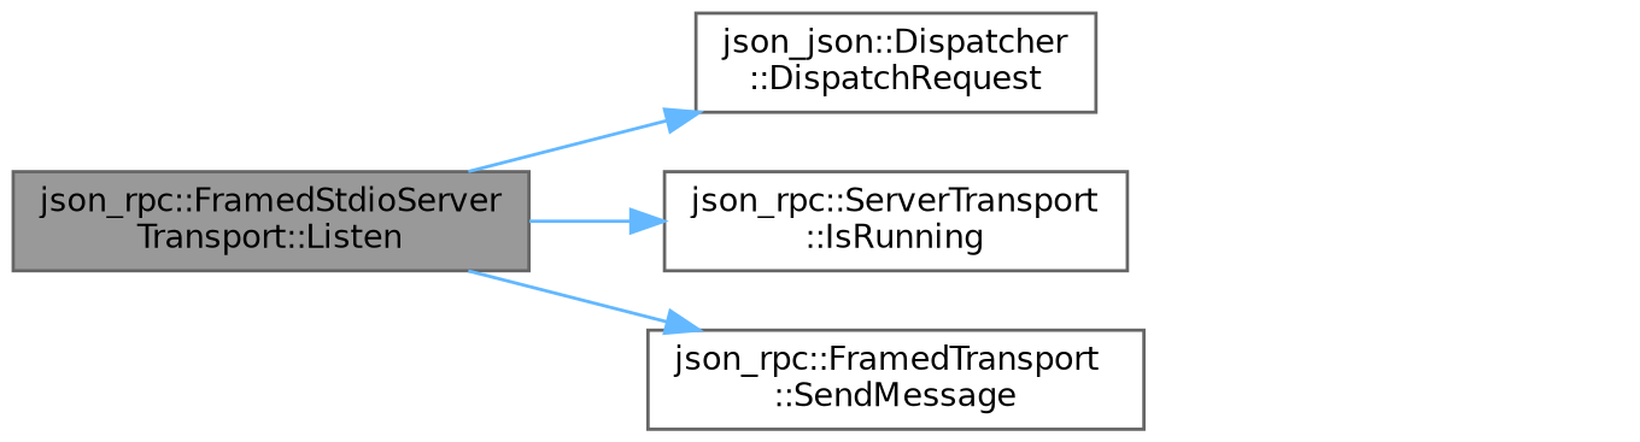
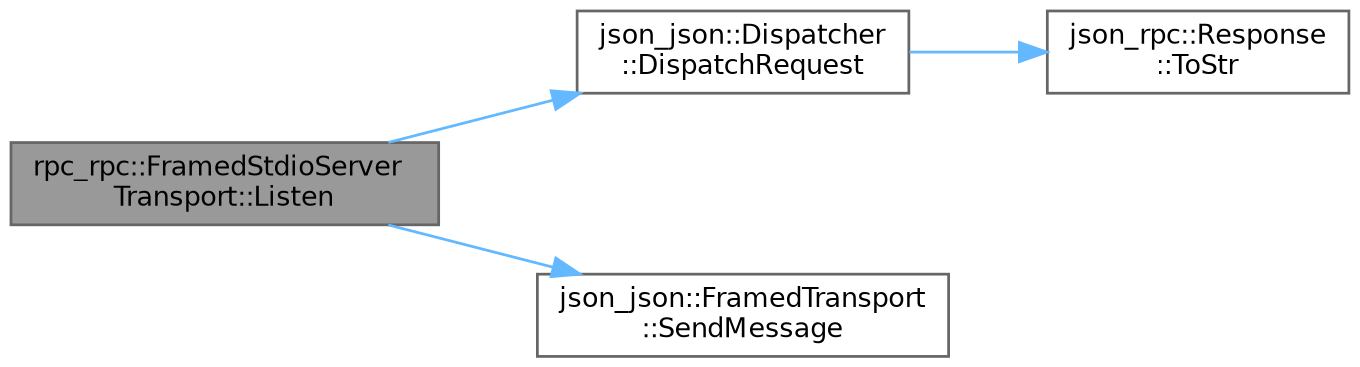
  digraph {
    rankdir=LR
    node [color=grey40 fillcolor=white fontname=Helvetica fontsize=10 shape=box style=filled]
    edge [color=steelblue1 fontname=Helvetica fontsize=10 labelfontname=Helvetica labelfontsize=10 style=solid]
-   n1 [color=gray40 fillcolor=grey60 fontcolor=black height=0.2 label="json_rpc::FramedStdioServer\lTransport::Listen" width=0.4]
+   n1 [color=gray40 fillcolor=grey60 fontcolor=black height=0.2 label="rpc_rpc::FramedStdioServer\lTransport::Listen" width=0.4]
    n2 [height=0.2 label="json_json::Dispatcher\l::DispatchRequest" width=0.4]
-   n3 [height=0.2 label="json_rpc::ServerTransport\l::IsRunning" width=0.4]
-   n4 [height=0.2 label="json_rpc::FramedTransport\l::SendMessage" width=0.4]
+   n4 [height=0.2 label="json_json::FramedTransport\l::SendMessage" width=0.4]
+   n5 [height=0.2 label="json_rpc::Response\l::ToStr" width=0.4]
    n1 -> n2
-   n1 -> n3
    n1 -> n4
+   n2 -> n5
  }
